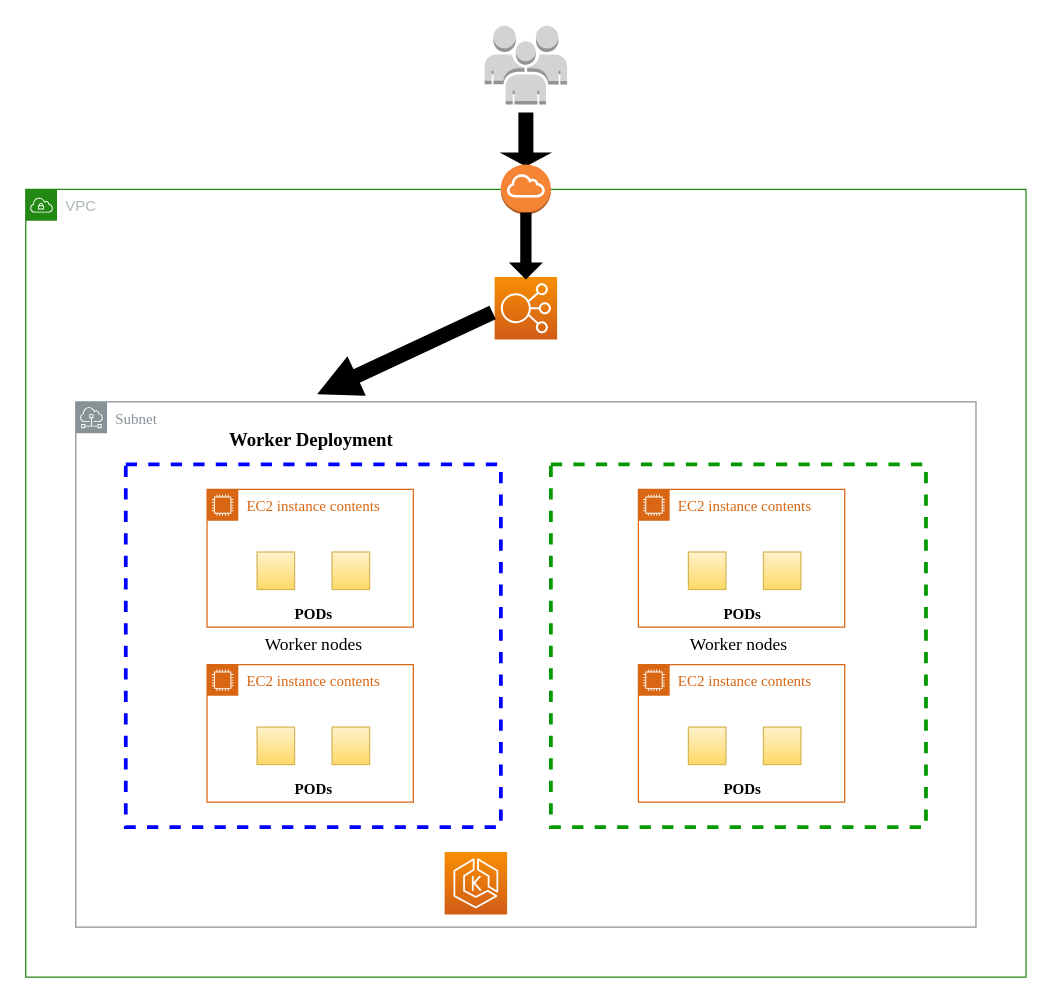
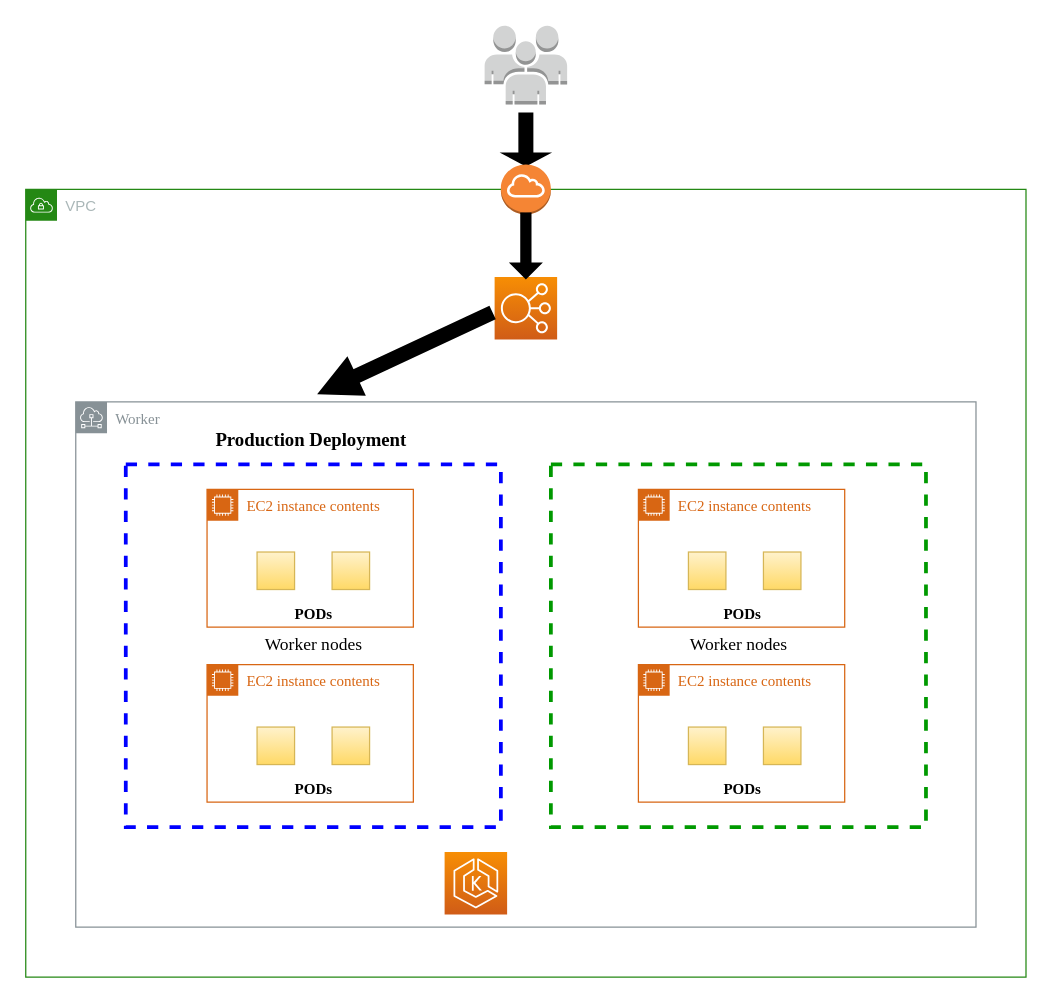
  <mxCell id="0" />
  <mxCell id="1" parent="0" />
  <mxCell id="2" value="VPC" style="points=[[0,0],[0.25,0],[0.5,0],[0.75,0],[1,0],[1,0.25],[1,0.5],[1,0.75],[1,1],[0.75,1],[0.5,1],[0.25,1],[0,1],[0,0.75],[0,0.5],[0,0.25]];outlineConnect=0;gradientColor=none;html=1;whiteSpace=wrap;fontSize=12;fontStyle=0;shape=mxgraph.aws4.group;grIcon=mxgraph.aws4.group_vpc;strokeColor=#248814;fillColor=none;verticalAlign=top;align=left;spacingLeft=30;fontColor=#AAB7B8;dashed=0;" parent="1" vertex="1"><mxGeometry x="20" y="151" width="800" height="630" as="geometry" /></mxCell>
  <mxCell id="3" value="" style="rounded=0;whiteSpace=wrap;html=1;strokeColor=#0000FF;dashed=1;strokeWidth=3;labelBackgroundColor=none;labelBorderColor=none;" parent="1" vertex="1"><mxGeometry x="100" y="371" width="300" height="290" as="geometry" /></mxCell>
  <mxCell id="4" value="" style="rounded=0;whiteSpace=wrap;html=1;strokeColor=#009900;strokeWidth=3;dashed=1;" parent="1" vertex="1"><mxGeometry x="440" y="371" width="300" height="290" as="geometry" /></mxCell>
  <mxCell id="5" value="" style="whiteSpace=wrap;html=1;aspect=fixed;gradientColor=#ffd966;fillColor=#fff2cc;strokeColor=#d6b656;" parent="1" vertex="1"><mxGeometry x="205" y="441" width="30" height="30" as="geometry" /></mxCell>
  <mxCell id="6" value="" style="whiteSpace=wrap;html=1;aspect=fixed;gradientColor=#ffd966;fillColor=#fff2cc;strokeColor=#d6b656;" parent="1" vertex="1"><mxGeometry x="265" y="441" width="30" height="30" as="geometry" /></mxCell>
  <mxCell id="7" value="PODs" style="text;html=1;resizable=0;autosize=1;align=center;verticalAlign=middle;points=[];fillColor=none;strokeColor=none;rounded=0;dashed=1;fontFamily=Verdana;fontStyle=1" parent="1" vertex="1"><mxGeometry x="225" y="481" width="50" height="20" as="geometry" /></mxCell>
  <mxCell id="8" value="PODs" style="text;html=1;resizable=0;autosize=1;align=center;verticalAlign=middle;points=[];fillColor=none;strokeColor=none;rounded=0;dashed=1;fontFamily=Verdana;fontStyle=1" parent="1" vertex="1"><mxGeometry x="567.5" y="481" width="50" height="20" as="geometry" /></mxCell>
  <mxCell id="9" value="" style="sketch=0;points=[[0,0,0],[0.25,0,0],[0.5,0,0],[0.75,0,0],[1,0,0],[0,1,0],[0.25,1,0],[0.5,1,0],[0.75,1,0],[1,1,0],[0,0.25,0],[0,0.5,0],[0,0.75,0],[1,0.25,0],[1,0.5,0],[1,0.75,0]];outlineConnect=0;fontColor=#232F3E;gradientColor=#F78E04;gradientDirection=north;fillColor=#D05C17;strokeColor=#ffffff;dashed=0;verticalLabelPosition=bottom;verticalAlign=top;align=center;html=1;fontSize=12;fontStyle=0;aspect=fixed;shape=mxgraph.aws4.resourceIcon;resIcon=mxgraph.aws4.eks;fontFamily=Verdana;" parent="1" vertex="1"><mxGeometry x="355" y="681" width="50" height="50" as="geometry" /></mxCell>
  <mxCell id="10" value="" style="sketch=0;points=[[0,0,0],[0.25,0,0],[0.5,0,0],[0.75,0,0],[1,0,0],[0,1,0],[0.25,1,0],[0.5,1,0],[0.75,1,0],[1,1,0],[0,0.25,0],[0,0.5,0],[0,0.75,0],[1,0.25,0],[1,0.5,0],[1,0.75,0]];outlineConnect=0;fontColor=#232F3E;gradientColor=#F78E04;gradientDirection=north;fillColor=#D05C17;strokeColor=#ffffff;dashed=0;verticalLabelPosition=bottom;verticalAlign=top;align=center;html=1;fontSize=12;fontStyle=0;aspect=fixed;shape=mxgraph.aws4.resourceIcon;resIcon=mxgraph.aws4.elastic_load_balancing;fontFamily=Verdana;" parent="1" vertex="1"><mxGeometry x="395" y="221" width="50" height="50" as="geometry" /></mxCell>
  <mxCell id="11" value="" style="shape=singleArrow;direction=south;whiteSpace=wrap;html=1;labelBackgroundColor=#FFFFFF;fontFamily=Verdana;strokeColor=default;strokeWidth=3;fillColor=#000000;gradientColor=none;rotation=65;" parent="1" vertex="1"><mxGeometry x="309.06" y="206.77" width="30" height="150" as="geometry" /></mxCell>
- <mxCell id="12" value="&lt;b style=&quot;font-size: 15px&quot;&gt;Worker Deployment&lt;/b&gt;" style="text;html=1;resizable=0;autosize=1;align=center;verticalAlign=middle;points=[];fillColor=none;strokeColor=none;rounded=0;labelBackgroundColor=#FFFFFF;fontFamily=Verdana;fontSize=15;" parent="1" vertex="1"><mxGeometry x="142.5" y="341" width="210" height="20" as="geometry" /></mxCell>
+ <mxCell id="12" value="&lt;b style=&quot;font-size: 15px&quot;&gt;Production Deployment&lt;/b&gt;" style="text;html=1;resizable=0;autosize=1;align=center;verticalAlign=middle;points=[];fillColor=none;strokeColor=none;rounded=0;labelBackgroundColor=#FFFFFF;fontFamily=Verdana;fontSize=15;" parent="1" vertex="1"><mxGeometry x="142.5" y="341" width="210" height="20" as="geometry" /></mxCell>
  <mxCell id="13" value="" style="shape=singleArrow;direction=south;whiteSpace=wrap;html=1;labelBackgroundColor=#FFFFFF;fontFamily=Verdana;strokeColor=default;strokeWidth=3;fillColor=#000000;gradientColor=none;rotation=0;" parent="1" vertex="1"><mxGeometry x="405" y="91" width="30" height="40" as="geometry" /></mxCell>
  <mxCell id="14" value="" style="outlineConnect=0;dashed=0;verticalLabelPosition=bottom;verticalAlign=top;align=center;html=1;shape=mxgraph.aws3.internet_gateway;fillColor=#F58534;gradientColor=none;labelBackgroundColor=#FFFFFF;fontFamily=Verdana;fontSize=15;strokeColor=default;strokeWidth=3;" parent="1" vertex="1"><mxGeometry x="400" y="131" width="40" height="40" as="geometry" /></mxCell>
  <mxCell id="15" value="" style="shape=singleArrow;direction=south;whiteSpace=wrap;html=1;labelBackgroundColor=#FFFFFF;fontFamily=Verdana;strokeColor=default;strokeWidth=3;fillColor=#000000;gradientColor=none;rotation=0;" parent="1" vertex="1"><mxGeometry x="410" y="171" width="20" height="50" as="geometry" /></mxCell>
  <mxCell id="16" value="EC2 instance contents" style="points=[[0,0],[0.25,0],[0.5,0],[0.75,0],[1,0],[1,0.25],[1,0.5],[1,0.75],[1,1],[0.75,1],[0.5,1],[0.25,1],[0,1],[0,0.75],[0,0.5],[0,0.25]];outlineConnect=0;gradientColor=none;html=1;whiteSpace=wrap;fontSize=12;fontStyle=0;shape=mxgraph.aws4.group;grIcon=mxgraph.aws4.group_ec2_instance_contents;strokeColor=#D86613;fillColor=none;verticalAlign=top;align=left;spacingLeft=30;fontColor=#D86613;dashed=0;labelBackgroundColor=#FFFFFF;fontFamily=Verdana;" parent="1" vertex="1"><mxGeometry x="165" y="391" width="165" height="110" as="geometry" /></mxCell>
  <mxCell id="17" value="EC2 instance contents" style="points=[[0,0],[0.25,0],[0.5,0],[0.75,0],[1,0],[1,0.25],[1,0.5],[1,0.75],[1,1],[0.75,1],[0.5,1],[0.25,1],[0,1],[0,0.75],[0,0.5],[0,0.25]];outlineConnect=0;gradientColor=none;html=1;whiteSpace=wrap;fontSize=12;fontStyle=0;shape=mxgraph.aws4.group;grIcon=mxgraph.aws4.group_ec2_instance_contents;strokeColor=#D86613;fillColor=none;verticalAlign=top;align=left;spacingLeft=30;fontColor=#D86613;dashed=0;labelBackgroundColor=#FFFFFF;fontFamily=Verdana;" parent="1" vertex="1"><mxGeometry x="510" y="391" width="165" height="110" as="geometry" /></mxCell>
  <mxCell id="18" value="" style="whiteSpace=wrap;html=1;aspect=fixed;gradientColor=#ffd966;fillColor=#fff2cc;strokeColor=#d6b656;" parent="1" vertex="1"><mxGeometry x="610" y="441" width="30" height="30" as="geometry" /></mxCell>
  <mxCell id="19" value="" style="whiteSpace=wrap;html=1;aspect=fixed;gradientColor=#ffd966;fillColor=#fff2cc;strokeColor=#d6b656;" parent="1" vertex="1"><mxGeometry x="550" y="441" width="30" height="30" as="geometry" /></mxCell>
  <mxCell id="20" value="EC2 instance contents" style="points=[[0,0],[0.25,0],[0.5,0],[0.75,0],[1,0],[1,0.25],[1,0.5],[1,0.75],[1,1],[0.75,1],[0.5,1],[0.25,1],[0,1],[0,0.75],[0,0.5],[0,0.25]];outlineConnect=0;gradientColor=none;html=1;whiteSpace=wrap;fontSize=12;fontStyle=0;shape=mxgraph.aws4.group;grIcon=mxgraph.aws4.group_ec2_instance_contents;strokeColor=#D86613;fillColor=none;verticalAlign=top;align=left;spacingLeft=30;fontColor=#D86613;dashed=0;labelBackgroundColor=#FFFFFF;fontFamily=Verdana;" parent="1" vertex="1"><mxGeometry x="165" y="531" width="165" height="110" as="geometry" /></mxCell>
  <mxCell id="21" value="EC2 instance contents" style="points=[[0,0],[0.25,0],[0.5,0],[0.75,0],[1,0],[1,0.25],[1,0.5],[1,0.75],[1,1],[0.75,1],[0.5,1],[0.25,1],[0,1],[0,0.75],[0,0.5],[0,0.25]];outlineConnect=0;gradientColor=none;html=1;whiteSpace=wrap;fontSize=12;fontStyle=0;shape=mxgraph.aws4.group;grIcon=mxgraph.aws4.group_ec2_instance_contents;strokeColor=#D86613;fillColor=none;verticalAlign=top;align=left;spacingLeft=30;fontColor=#D86613;dashed=0;labelBackgroundColor=#FFFFFF;fontFamily=Verdana;" parent="1" vertex="1"><mxGeometry x="510" y="531" width="165" height="110" as="geometry" /></mxCell>
  <mxCell id="22" value="" style="whiteSpace=wrap;html=1;aspect=fixed;gradientColor=#ffd966;fillColor=#fff2cc;strokeColor=#d6b656;" parent="1" vertex="1"><mxGeometry x="550" y="581" width="30" height="30" as="geometry" /></mxCell>
  <mxCell id="23" value="" style="whiteSpace=wrap;html=1;aspect=fixed;gradientColor=#ffd966;fillColor=#fff2cc;strokeColor=#d6b656;" parent="1" vertex="1"><mxGeometry x="610" y="581" width="30" height="30" as="geometry" /></mxCell>
  <mxCell id="24" value="" style="whiteSpace=wrap;html=1;aspect=fixed;gradientColor=#ffd966;fillColor=#fff2cc;strokeColor=#d6b656;" parent="1" vertex="1"><mxGeometry x="265" y="581" width="30" height="30" as="geometry" /></mxCell>
  <mxCell id="25" value="" style="whiteSpace=wrap;html=1;aspect=fixed;gradientColor=#ffd966;fillColor=#fff2cc;strokeColor=#d6b656;" parent="1" vertex="1"><mxGeometry x="205" y="581" width="30" height="30" as="geometry" /></mxCell>
  <mxCell id="26" value="PODs" style="text;html=1;resizable=0;autosize=1;align=center;verticalAlign=middle;points=[];fillColor=none;strokeColor=none;rounded=0;dashed=1;fontFamily=Verdana;fontStyle=1" parent="1" vertex="1"><mxGeometry x="225" y="621" width="50" height="20" as="geometry" /></mxCell>
  <mxCell id="27" value="PODs" style="text;html=1;resizable=0;autosize=1;align=center;verticalAlign=middle;points=[];fillColor=none;strokeColor=none;rounded=0;dashed=1;fontFamily=Verdana;fontStyle=1" parent="1" vertex="1"><mxGeometry x="567.5" y="621" width="50" height="20" as="geometry" /></mxCell>
  <mxCell id="28" value="" style="outlineConnect=0;dashed=0;verticalLabelPosition=bottom;verticalAlign=top;align=center;html=1;shape=mxgraph.aws3.users;fillColor=#D2D3D3;gradientColor=none;labelBackgroundColor=#FFFFFF;fontFamily=Verdana;fontSize=15;strokeColor=default;strokeWidth=3;" parent="1" vertex="1"><mxGeometry x="387" y="20" width="66" height="63" as="geometry" /></mxCell>
  <mxCell id="29" value="&lt;font style=&quot;font-size: 14px&quot;&gt;Worker nodes&lt;/font&gt;" style="text;html=1;resizable=0;autosize=1;align=center;verticalAlign=middle;points=[];fillColor=none;strokeColor=none;rounded=0;labelBackgroundColor=none;labelBorderColor=none;fontFamily=Verdana;fontSize=10;" parent="1" vertex="1"><mxGeometry x="195" y="506" width="110" height="20" as="geometry" /></mxCell>
  <mxCell id="30" value="&lt;font style=&quot;font-size: 14px&quot;&gt;Worker nodes&lt;/font&gt;" style="text;html=1;resizable=0;autosize=1;align=center;verticalAlign=middle;points=[];fillColor=none;strokeColor=none;rounded=0;labelBackgroundColor=none;labelBorderColor=none;fontFamily=Verdana;fontSize=10;" parent="1" vertex="1"><mxGeometry x="535" y="506" width="110" height="20" as="geometry" /></mxCell>
- <mxCell id="31" value="Subnet" style="sketch=0;outlineConnect=0;gradientColor=none;html=1;whiteSpace=wrap;fontSize=12;fontStyle=0;shape=mxgraph.aws4.group;grIcon=mxgraph.aws4.group_subnet;strokeColor=#879196;fillColor=none;verticalAlign=top;align=left;spacingLeft=30;fontColor=#879196;dashed=0;labelBackgroundColor=none;labelBorderColor=none;fontFamily=Verdana;" parent="1" vertex="1"><mxGeometry x="60" y="321" width="720" height="420" as="geometry" /></mxCell>
+ <mxCell id="31" value="Worker" style="sketch=0;outlineConnect=0;gradientColor=none;html=1;whiteSpace=wrap;fontSize=12;fontStyle=0;shape=mxgraph.aws4.group;grIcon=mxgraph.aws4.group_subnet;strokeColor=#879196;fillColor=none;verticalAlign=top;align=left;spacingLeft=30;fontColor=#879196;dashed=0;labelBackgroundColor=none;labelBorderColor=none;fontFamily=Verdana;" parent="1" vertex="1"><mxGeometry x="60" y="321" width="720" height="420" as="geometry" /></mxCell>
